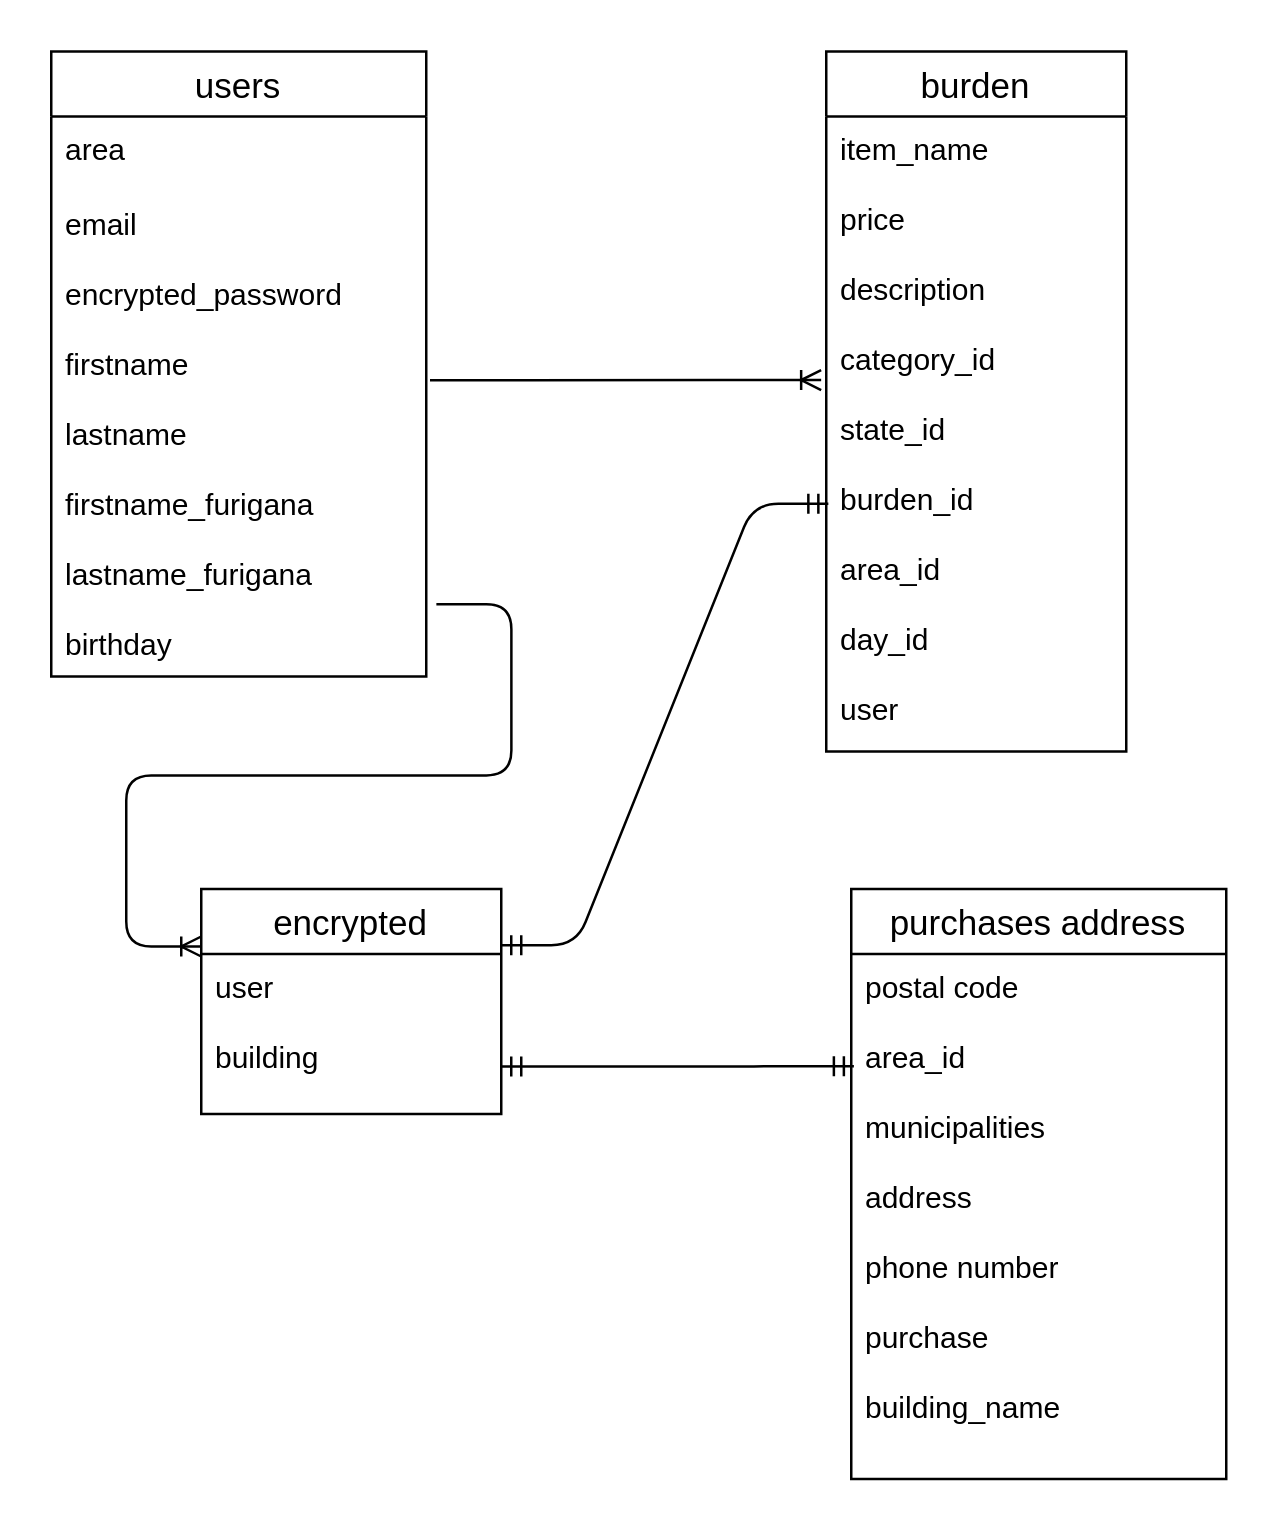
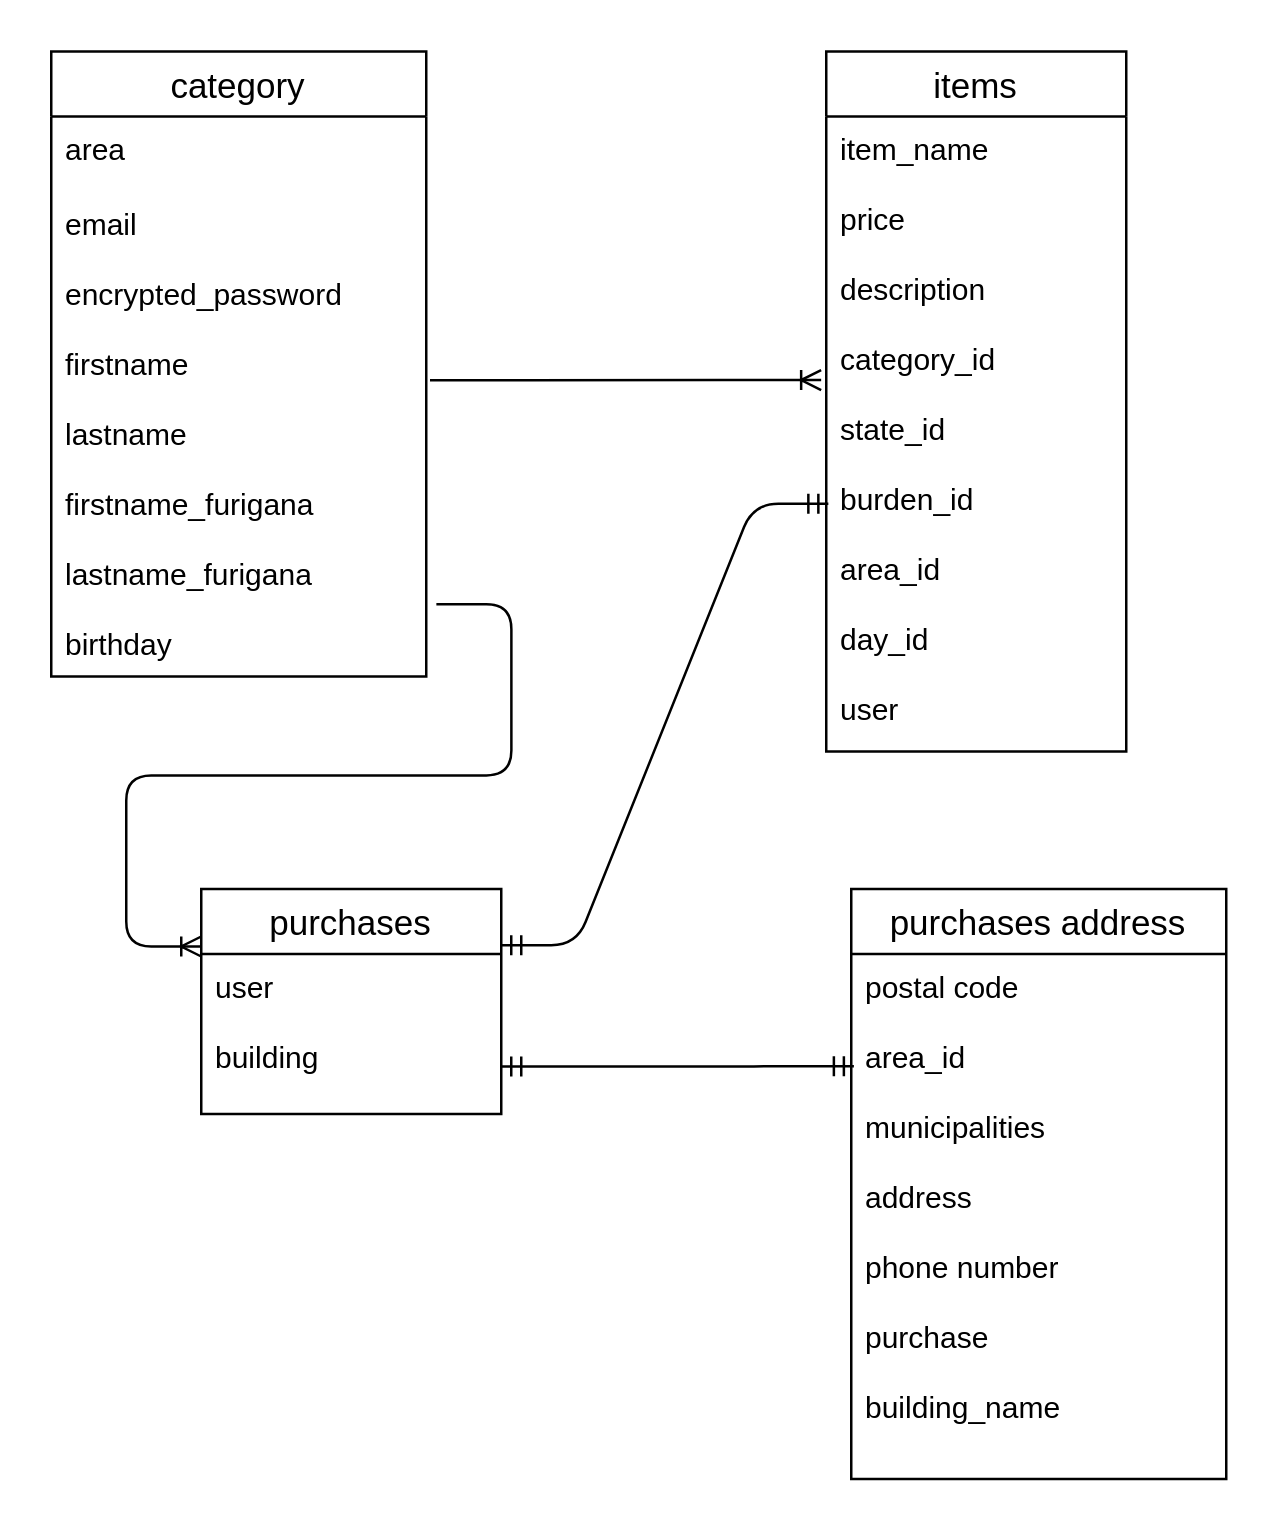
  <mxCell id="0" />
  <mxCell id="1" parent="0" />
- <mxCell id="2" value="users" style="swimlane;fontStyle=0;childLayout=stackLayout;horizontal=1;startSize=26;horizontalStack=0;resizeParent=1;resizeParentMax=0;resizeLast=0;collapsible=1;marginBottom=0;align=center;fontSize=14;shadow=0;" parent="1" vertex="1"><mxGeometry x="20" y="20" width="150" height="250" as="geometry" /></mxCell>
+ <mxCell id="2" value="category" style="swimlane;fontStyle=0;childLayout=stackLayout;horizontal=1;startSize=26;horizontalStack=0;resizeParent=1;resizeParentMax=0;resizeLast=0;collapsible=1;marginBottom=0;align=center;fontSize=14;shadow=0;" parent="1" vertex="1"><mxGeometry x="20" y="20" width="150" height="250" as="geometry" /></mxCell>
  <mxCell id="3" value="area" style="text;strokeColor=none;fillColor=none;spacingLeft=4;spacingRight=4;overflow=hidden;rotatable=0;points=[[0,0.5],[1,0.5]];portConstraint=eastwest;fontSize=12;" parent="2" vertex="1"><mxGeometry y="26" width="150" height="30" as="geometry" /></mxCell>
  <mxCell id="4" value="email&#10;&#10;encrypted_password&#10;&#10;firstname&#10;&#10;lastname&#10;&#10;firstname_furigana&#10;&#10;lastname_furigana &#10;&#10;birthday" style="text;strokeColor=none;fillColor=none;spacingLeft=4;spacingRight=4;overflow=hidden;rotatable=0;points=[[0,0.5],[1,0.5]];portConstraint=eastwest;fontSize=12;" parent="2" vertex="1"><mxGeometry y="56" width="150" height="194" as="geometry" /></mxCell>
- <mxCell id="5" value="burden" style="swimlane;fontStyle=0;childLayout=stackLayout;horizontal=1;startSize=26;horizontalStack=0;resizeParent=1;resizeParentMax=0;resizeLast=0;collapsible=1;marginBottom=0;align=center;fontSize=14;shadow=0;" parent="1" vertex="1"><mxGeometry x="330" y="20" width="120" height="280" as="geometry" /></mxCell>
+ <mxCell id="5" value="items" style="swimlane;fontStyle=0;childLayout=stackLayout;horizontal=1;startSize=26;horizontalStack=0;resizeParent=1;resizeParentMax=0;resizeLast=0;collapsible=1;marginBottom=0;align=center;fontSize=14;shadow=0;" parent="1" vertex="1"><mxGeometry x="330" y="20" width="120" height="280" as="geometry" /></mxCell>
  <mxCell id="6" value="item_name&#10;&#10;price&#10;&#10;description&#10;&#10;category_id&#10;&#10;state_id&#10;&#10;burden_id&#10;&#10;area_id&#10;&#10;day_id&#10;&#10;user" style="text;strokeColor=none;fillColor=none;spacingLeft=4;spacingRight=4;overflow=hidden;rotatable=0;points=[[0,0.5],[1,0.5]];portConstraint=eastwest;fontSize=12;" parent="5" vertex="1"><mxGeometry y="26" width="120" height="254" as="geometry" /></mxCell>
- <mxCell id="7" value="encrypted" style="swimlane;fontStyle=0;childLayout=stackLayout;horizontal=1;startSize=26;horizontalStack=0;resizeParent=1;resizeParentMax=0;resizeLast=0;collapsible=1;marginBottom=0;align=center;fontSize=14;shadow=0;" parent="1" vertex="1"><mxGeometry x="80" y="355" width="120" height="90" as="geometry" /></mxCell>
+ <mxCell id="7" value="purchases" style="swimlane;fontStyle=0;childLayout=stackLayout;horizontal=1;startSize=26;horizontalStack=0;resizeParent=1;resizeParentMax=0;resizeLast=0;collapsible=1;marginBottom=0;align=center;fontSize=14;shadow=0;" parent="1" vertex="1"><mxGeometry x="80" y="355" width="120" height="90" as="geometry" /></mxCell>
  <mxCell id="8" value="user&#10;&#10;building" style="text;strokeColor=none;fillColor=none;spacingLeft=4;spacingRight=4;overflow=hidden;rotatable=0;points=[[0,0.5],[1,0.5]];portConstraint=eastwest;fontSize=12;" parent="7" vertex="1"><mxGeometry y="26" width="120" height="64" as="geometry" /></mxCell>
  <mxCell id="9" value="purchases address" style="swimlane;fontStyle=0;childLayout=stackLayout;horizontal=1;startSize=26;horizontalStack=0;resizeParent=1;resizeParentMax=0;resizeLast=0;collapsible=1;marginBottom=0;align=center;fontSize=14;shadow=0;" parent="1" vertex="1"><mxGeometry x="340" y="355" width="150" height="236" as="geometry" /></mxCell>
  <mxCell id="10" value="postal code&#10;&#10;area_id&#10;&#10;municipalities&#10;&#10;address&#10;&#10;phone number&#10;&#10;purchase&#10;&#10;building_name" style="text;strokeColor=none;fillColor=none;spacingLeft=4;spacingRight=4;overflow=hidden;rotatable=0;points=[[0,0.5],[1,0.5]];portConstraint=eastwest;fontSize=12;" parent="9" vertex="1"><mxGeometry y="26" width="150" height="210" as="geometry" /></mxCell>
  <mxCell id="11" value="" style="edgeStyle=entityRelationEdgeStyle;fontSize=12;html=1;endArrow=ERoneToMany;exitX=1.01;exitY=0.389;exitDx=0;exitDy=0;exitPerimeter=0;entryX=-0.017;entryY=0.415;entryDx=0;entryDy=0;entryPerimeter=0;" parent="1" source="4" target="6" edge="1"><mxGeometry width="100" height="100" relative="1" as="geometry"><mxPoint x="130" y="138" as="sourcePoint" /><mxPoint x="328" y="145" as="targetPoint" /></mxGeometry></mxCell>
  <mxCell id="12" value="" style="edgeStyle=entityRelationEdgeStyle;fontSize=12;html=1;endArrow=ERoneToMany;exitX=1.027;exitY=0.851;exitDx=0;exitDy=0;exitPerimeter=0;" parent="1" source="4" edge="1"><mxGeometry width="100" height="100" relative="1" as="geometry"><mxPoint x="175" y="245" as="sourcePoint" /><mxPoint x="80" y="378" as="targetPoint" /></mxGeometry></mxCell>
  <mxCell id="13" value="" style="edgeStyle=entityRelationEdgeStyle;fontSize=12;html=1;endArrow=ERmandOne;startArrow=ERmandOne;exitX=1;exitY=0.25;exitDx=0;exitDy=0;entryX=0.007;entryY=0.61;entryDx=0;entryDy=0;entryPerimeter=0;" parent="1" source="7" target="6" edge="1"><mxGeometry width="100" height="100" relative="1" as="geometry"><mxPoint x="240" y="305" as="sourcePoint" /><mxPoint x="380" y="185" as="targetPoint" /></mxGeometry></mxCell>
  <mxCell id="14" value="" style="edgeStyle=entityRelationEdgeStyle;fontSize=12;html=1;endArrow=ERmandOne;startArrow=ERmandOne;exitX=1;exitY=0.703;exitDx=0;exitDy=0;entryX=0.007;entryY=0.214;entryDx=0;entryDy=0;entryPerimeter=0;exitPerimeter=0;" parent="1" source="8" target="10" edge="1"><mxGeometry width="100" height="100" relative="1" as="geometry"><mxPoint x="240" y="305" as="sourcePoint" /><mxPoint x="207" y="375" as="targetPoint" /></mxGeometry></mxCell>
